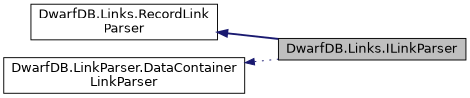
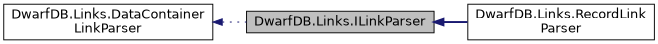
  digraph {
    rankdir=LR
    node [color=black fillcolor=white fontname=Helvetica fontsize=14 shape=record style=filled]
    edge [color=midnightblue dir=back fontname=Helvetica fontsize=14 labelfontname=Helvetica labelfontsize=14]
    n1 [fillcolor=grey75 fontcolor=black height=0.2 label="DwarfDB.Links.ILinkParser" width=0.4]
    n2 [height=0.2 label="DwarfDB.Links.RecordLink\lParser" width=0.4]
-   n3 [height=0.2 label="DwarfDB.LinkParser.DataContainer\lLinkParser" width=0.4]
-   n2 -> n1 [style=bold]
+   n3 [height=0.2 label="DwarfDB.Links.DataContainer\lLinkParser" width=0.4]
+   n1 -> n2 [style=bold]
    n3 -> n1 [style=dotted]
  }
